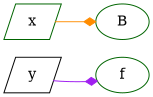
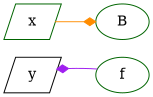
  digraph {
    rankdir=LR
    node [color=darkgreen shape=parallelogram]
    edge [arrowhead=diamond]
    y [color=black]
    f [shape=ellipse]
    x
    B [shape=ellipse]
-   y -> f [color=purple]
+   f -> y [color=purple]
    x -> B [color=darkorange]
  }
